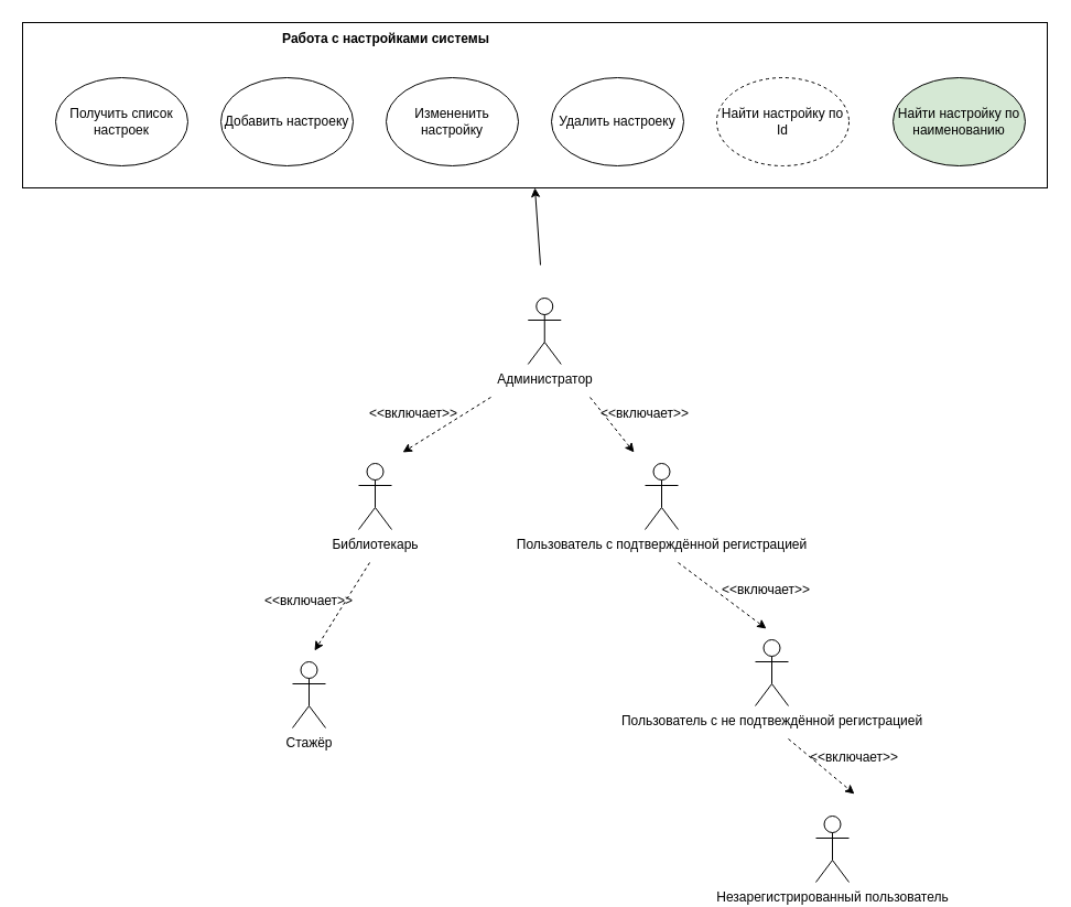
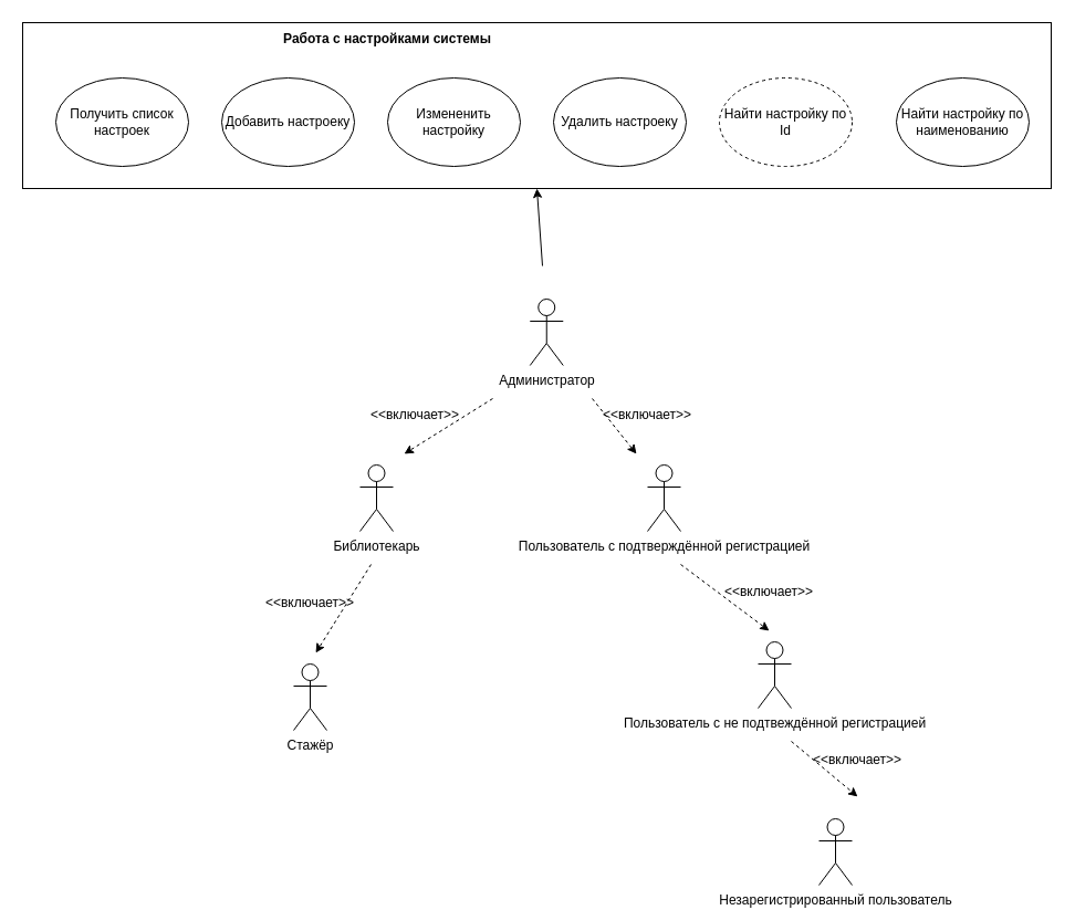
  <mxCell id="0" />
  <mxCell id="1" parent="0" />
  <mxCell id="2" value="" style="rounded=0;whiteSpace=wrap;html=1;" parent="1" vertex="1"><mxGeometry x="20" y="20" width="930" height="150" as="geometry" /></mxCell>
  <mxCell id="3" value="Администратор" style="shape=umlActor;verticalLabelPosition=bottom;verticalAlign=top;html=1;outlineConnect=0;" parent="1" vertex="1"><mxGeometry x="478.75" y="270" width="30" height="60" as="geometry" /></mxCell>
  <mxCell id="4" value="Библиотекарь" style="shape=umlActor;verticalLabelPosition=bottom;verticalAlign=top;html=1;outlineConnect=0;" parent="1" vertex="1"><mxGeometry x="325" y="420" width="30" height="60" as="geometry" /></mxCell>
  <mxCell id="5" value="Стажёр" style="shape=umlActor;verticalLabelPosition=bottom;verticalAlign=top;html=1;outlineConnect=0;" parent="1" vertex="1"><mxGeometry x="265" y="600" width="30" height="60" as="geometry" /></mxCell>
  <mxCell id="6" value="Пользователь с подтверждённой регистрацией" style="shape=umlActor;verticalLabelPosition=bottom;verticalAlign=top;html=1;outlineConnect=0;" parent="1" vertex="1"><mxGeometry x="585" y="420" width="30" height="60" as="geometry" /></mxCell>
  <mxCell id="7" value="Пользователь с не подтвеждённой регистрацией" style="shape=umlActor;verticalLabelPosition=bottom;verticalAlign=top;html=1;outlineConnect=0;" parent="1" vertex="1"><mxGeometry x="685" y="580" width="30" height="60" as="geometry" /></mxCell>
  <mxCell id="8" value="Незарегистрированный пользователь" style="shape=umlActor;verticalLabelPosition=bottom;verticalAlign=top;html=1;outlineConnect=0;" parent="1" vertex="1"><mxGeometry x="740" y="740" width="30" height="60" as="geometry" /></mxCell>
  <mxCell id="9" value="Получить список настроек" style="ellipse;whiteSpace=wrap;html=1;" parent="1" vertex="1"><mxGeometry x="50" y="70" width="120" height="80" as="geometry" /></mxCell>
  <mxCell id="10" value="Измененить настройку" style="ellipse;whiteSpace=wrap;html=1;" parent="1" vertex="1"><mxGeometry x="350" y="70" width="120" height="80" as="geometry" /></mxCell>
  <mxCell id="11" value="Добавить настроеку" style="ellipse;whiteSpace=wrap;html=1;" parent="1" vertex="1"><mxGeometry x="200" y="70" width="120" height="80" as="geometry" /></mxCell>
  <mxCell id="12" value="Удалить настроеку" style="ellipse;whiteSpace=wrap;html=1;" parent="1" vertex="1"><mxGeometry x="500" y="70" width="120" height="80" as="geometry" /></mxCell>
  <mxCell id="13" value="Работа с настройками системы" style="text;html=1;align=center;verticalAlign=middle;whiteSpace=wrap;rounded=0;fontStyle=1" parent="1" vertex="1"><mxGeometry x="240" y="20" width="220" height="30" as="geometry" /></mxCell>
  <mxCell id="14" value="" style="endArrow=classic;html=1;rounded=0;dashed=1;" parent="1" edge="1"><mxGeometry width="50" height="50" relative="1" as="geometry"><mxPoint x="335" y="510" as="sourcePoint" /><mxPoint x="285" y="590" as="targetPoint" /></mxGeometry></mxCell>
  <mxCell id="15" value="" style="endArrow=classic;html=1;rounded=0;dashed=1;" parent="1" edge="1"><mxGeometry width="50" height="50" relative="1" as="geometry"><mxPoint x="445" y="360" as="sourcePoint" /><mxPoint x="365" y="410" as="targetPoint" /></mxGeometry></mxCell>
  <mxCell id="16" value="" style="endArrow=classic;html=1;rounded=0;dashed=1;" parent="1" edge="1"><mxGeometry width="50" height="50" relative="1" as="geometry"><mxPoint x="535" y="360" as="sourcePoint" /><mxPoint x="575" y="410" as="targetPoint" /></mxGeometry></mxCell>
  <mxCell id="17" value="" style="endArrow=classic;html=1;rounded=0;dashed=1;" parent="1" edge="1"><mxGeometry width="50" height="50" relative="1" as="geometry"><mxPoint x="615" y="510" as="sourcePoint" /><mxPoint x="695" y="570" as="targetPoint" /></mxGeometry></mxCell>
  <mxCell id="18" value="" style="endArrow=classic;html=1;rounded=0;dashed=1;" parent="1" edge="1"><mxGeometry width="50" height="50" relative="1" as="geometry"><mxPoint x="715" y="670" as="sourcePoint" /><mxPoint x="775" y="720" as="targetPoint" /></mxGeometry></mxCell>
  <mxCell id="19" value="&amp;lt;&amp;lt;включает&amp;gt;&amp;gt;" style="text;html=1;align=center;verticalAlign=middle;whiteSpace=wrap;rounded=0;" parent="1" vertex="1"><mxGeometry x="345" y="360" width="60" height="30" as="geometry" /></mxCell>
  <mxCell id="20" value="&amp;lt;&amp;lt;включает&amp;gt;&amp;gt;" style="text;html=1;align=center;verticalAlign=middle;whiteSpace=wrap;rounded=0;" parent="1" vertex="1"><mxGeometry x="250" y="530" width="60" height="30" as="geometry" /></mxCell>
  <mxCell id="21" value="&amp;lt;&amp;lt;включает&amp;gt;&amp;gt;" style="text;html=1;align=center;verticalAlign=middle;whiteSpace=wrap;rounded=0;" parent="1" vertex="1"><mxGeometry x="555" y="360" width="60" height="30" as="geometry" /></mxCell>
  <mxCell id="22" value="&amp;lt;&amp;lt;включает&amp;gt;&amp;gt;" style="text;html=1;align=center;verticalAlign=middle;whiteSpace=wrap;rounded=0;" parent="1" vertex="1"><mxGeometry x="665" y="520" width="60" height="30" as="geometry" /></mxCell>
  <mxCell id="23" value="&amp;lt;&amp;lt;включает&amp;gt;&amp;gt;" style="text;html=1;align=center;verticalAlign=middle;whiteSpace=wrap;rounded=0;" parent="1" vertex="1"><mxGeometry x="745" y="672" width="60" height="30" as="geometry" /></mxCell>
  <mxCell id="24" value="" style="endArrow=classic;html=1;rounded=0;entryX=0.5;entryY=1;entryDx=0;entryDy=0;" parent="1" target="2" edge="1"><mxGeometry width="50" height="50" relative="1" as="geometry"><mxPoint x="490" y="240" as="sourcePoint" /><mxPoint x="360" y="430" as="targetPoint" /></mxGeometry></mxCell>
  <mxCell id="25" value="Найти настройку по Id" style="ellipse;whiteSpace=wrap;html=1;dashed=1;" vertex="1" parent="1"><mxGeometry x="650" y="70" width="120" height="80" as="geometry" /></mxCell>
- <mxCell id="26" value="Найти настройку по наименованию" style="ellipse;whiteSpace=wrap;html=1;fillColor=#d5e8d4;" vertex="1" parent="1"><mxGeometry x="810" y="70" width="120" height="80" as="geometry" /></mxCell>
+ <mxCell id="26" value="Найти настройку по наименованию" style="ellipse;whiteSpace=wrap;html=1;" vertex="1" parent="1"><mxGeometry x="810" y="70" width="120" height="80" as="geometry" /></mxCell>
